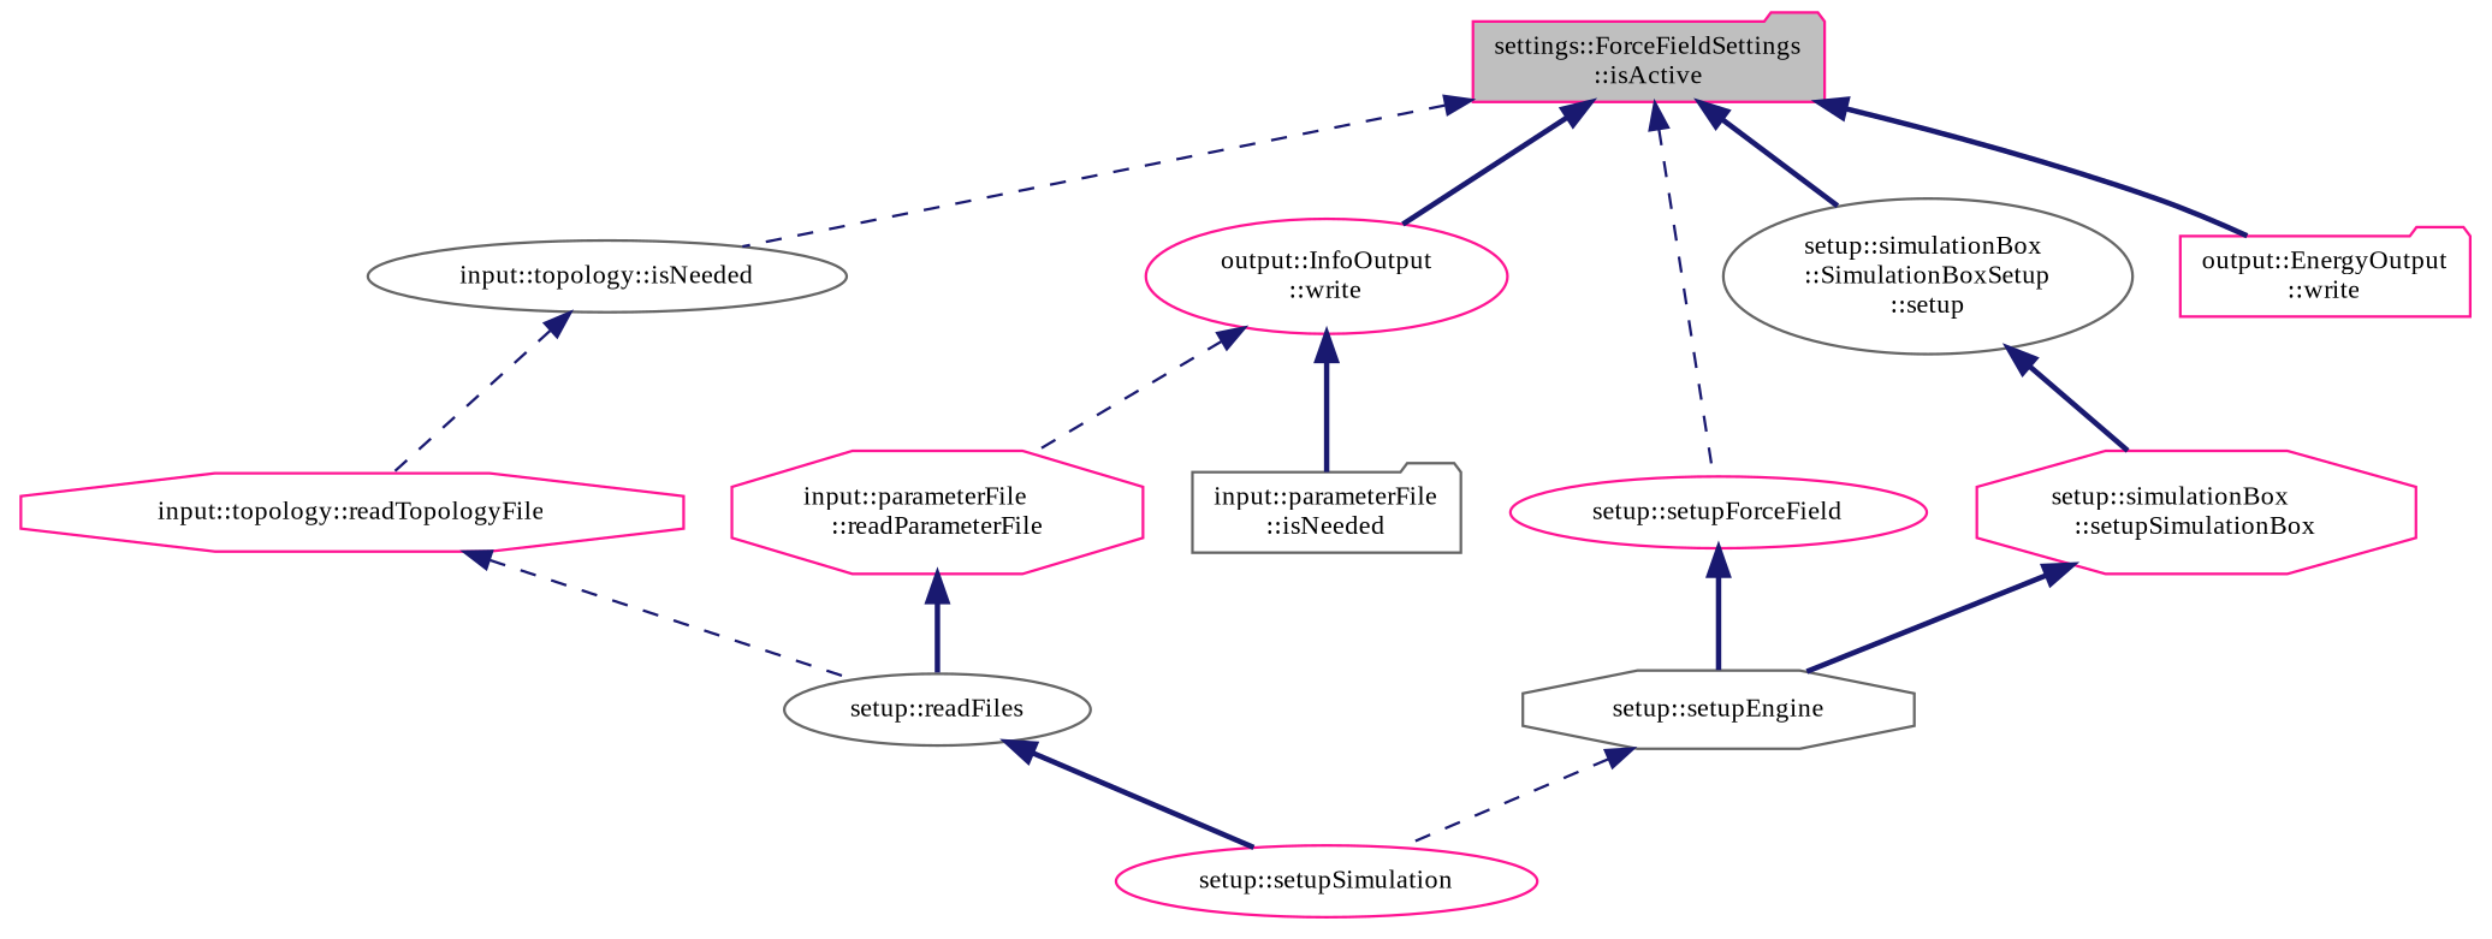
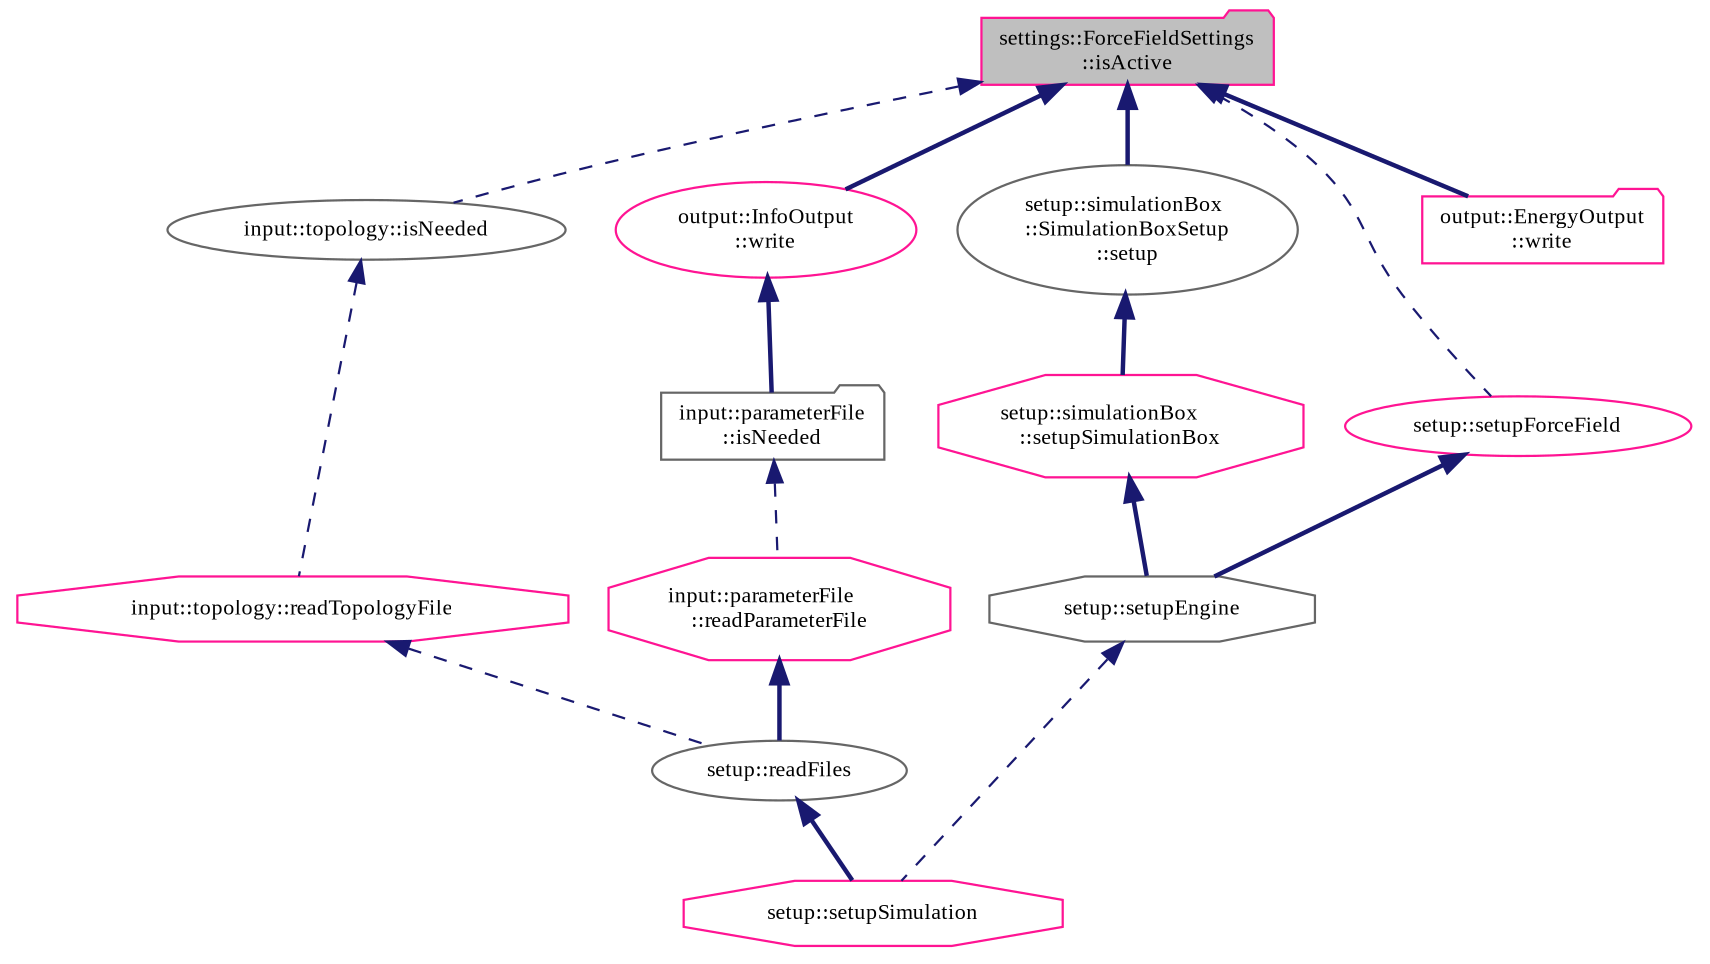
  digraph {
    fontname="Liberation Serif"
    rankdir=TB
    node [color=deeppink fillcolor=white fontname="Liberation Serif" fontsize=10 shape=ellipse style=filled]
    edge [color=midnightblue dir=back fontname="Liberation Serif" fontsize=10 labelfontname=Helvetica labelfontsize=10 style=bold]
    n1 [fillcolor=grey75 fontcolor=black height=0.2 label="settings::ForceFieldSettings\l::isActive" shape=folder width=0.4]
    n2 [color=gray40 height=0.2 label="input::topology::isNeeded" width=0.4]
    n3 [color=gray40 height=0.2 label="setup::simulationBox\l::SimulationBoxSetup\l::setup" width=0.4]
    n4 [height=0.2 label="setup::setupForceField" width=0.4]
    n5 [height=0.2 label="output::InfoOutput\l::write" width=0.4]
    n6 [height=0.2 label="output::EnergyOutput\l::write" shape=folder width=0.4]
    n7 [color=gray40 height=0.2 label="input::parameterFile\l::isNeeded" shape=folder width=0.4]
    n8 [height=0.2 label="input::parameterFile\l::readParameterFile" shape=octagon width=0.4]
    n9 [height=0.2 label="input::topology::readTopologyFile" shape=octagon width=0.4]
    n10 [height=0.2 label="setup::simulationBox\l::setupSimulationBox" shape=octagon width=0.4]
    n11 [color=gray40 height=0.2 label="setup::setupEngine" shape=octagon width=0.4]
    n12 [color=gray40 height=0.2 label="setup::readFiles" width=0.4]
-   n13 [height=0.2 label="setup::setupSimulation" width=0.4]
+   n13 [height=0.2 label="setup::setupSimulation" shape=octagon width=0.4]
    n1 -> n2 [style=dashed]
    n1 -> n3
    n1 -> n4 [style=dashed]
    n1 -> n5
    n1 -> n6
    n2 -> n9 [style=dashed]
    n3 -> n10
    n4 -> n11
    n5 -> n7
-   n5 -> n8 [style=dashed]
+   n7 -> n8 [style=dashed]
    n8 -> n12
    n9 -> n12 [style=dashed]
    n10 -> n11
    n11 -> n13 [style=dashed]
    n12 -> n13
  }
